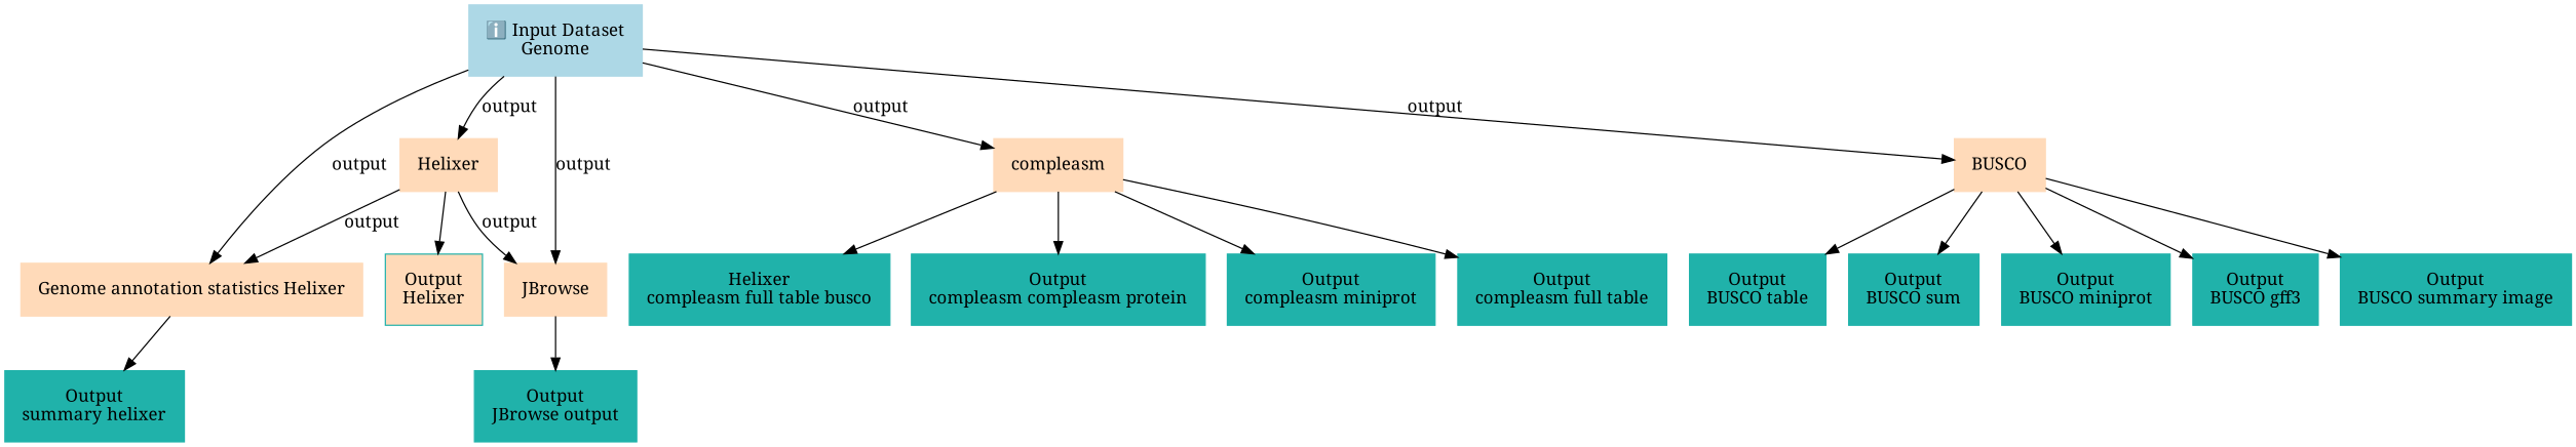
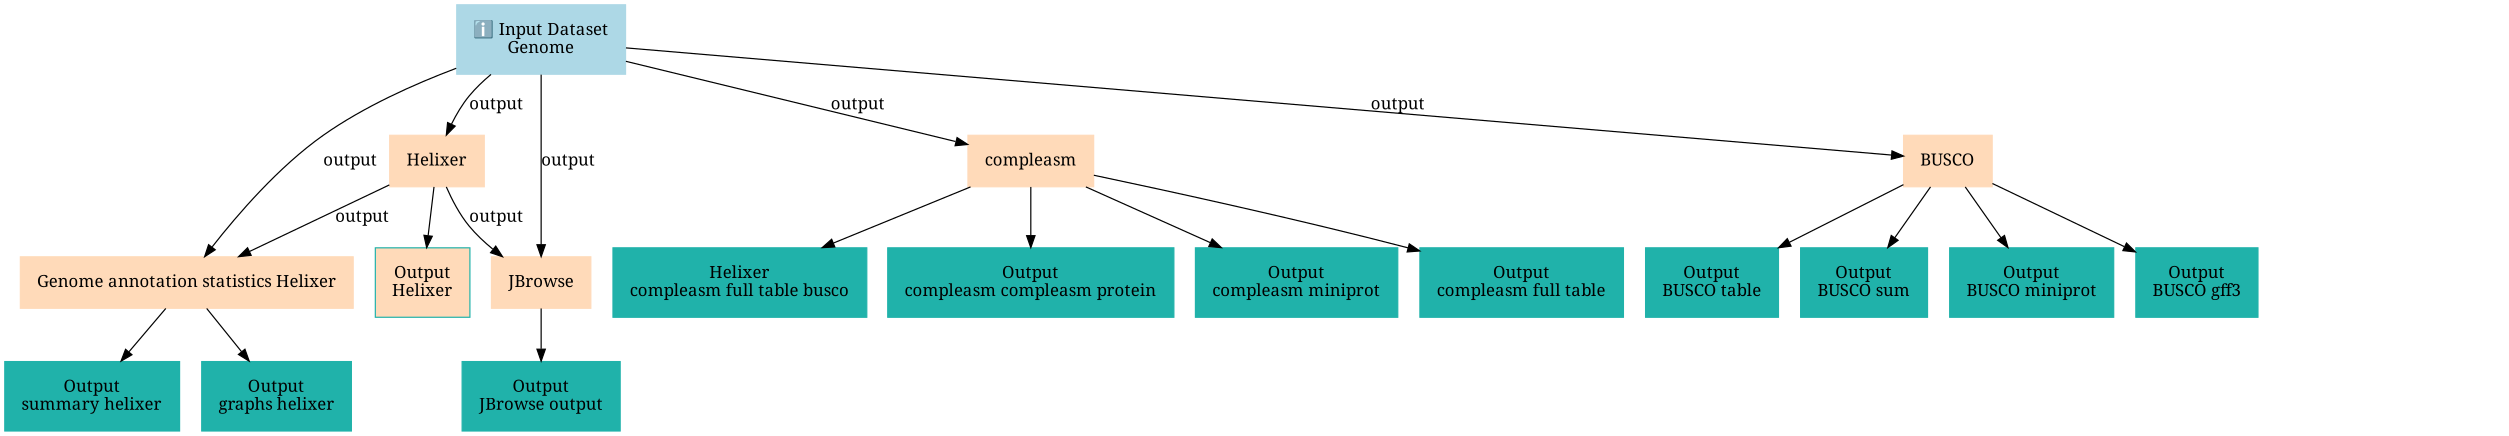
  digraph {
    fontname="Noto Serif"
    node [color=lightseagreen fontname="Noto Serif" margin="0.2,0.2" shape=box style=filled]
    edge [fontname="Noto Serif"]
    n1 [color=lightblue label="ℹ️ Input Dataset\nGenome"]
    n2 [color=peachpuff label=Helixer]
    n3 [color=peachpuff label=compleasm]
    n4 [color=peachpuff label=BUSCO]
    n5 [color=peachpuff label="Genome annotation statistics Helixer"]
    n6 [color=peachpuff label=JBrowse]
    n7 [fillcolor=peachpuff label="Output\nHelixer"]
    n8 [label="Output\ncompleasm miniprot"]
    n9 [label="Output\ncompleasm full table"]
    n10 [label="Helixer\ncompleasm full table busco"]
    n11 [label="Output\ncompleasm compleasm protein"]
    n12 [label="Output\nBUSCO sum"]
    n13 [label="Output\nBUSCO miniprot"]
    n14 [label="Output\nBUSCO gff3"]
-   n15 [label="Output\nBUSCO summary image"]
    n16 [label="Output\nBUSCO table"]
+   n17 [label="Output\ngraphs helixer"]
    n18 [label="Output\nsummary helixer"]
    n19 [label="Output\nJBrowse output"]
    n1 -> n2 [label=output]
    n1 -> n3 [label=output]
    n1 -> n4 [label=output]
    n1 -> n5 [label=output]
    n1 -> n6 [label=output]
    n2 -> n5 [label=output]
    n2 -> n6 [label=output]
    n2 -> n7
    n3 -> n8
    n3 -> n9
    n3 -> n10
    n3 -> n11
    n4 -> n12
    n4 -> n13
    n4 -> n14
-   n4 -> n15
    n4 -> n16
+   n5 -> n17
    n5 -> n18
    n6 -> n19
  }
